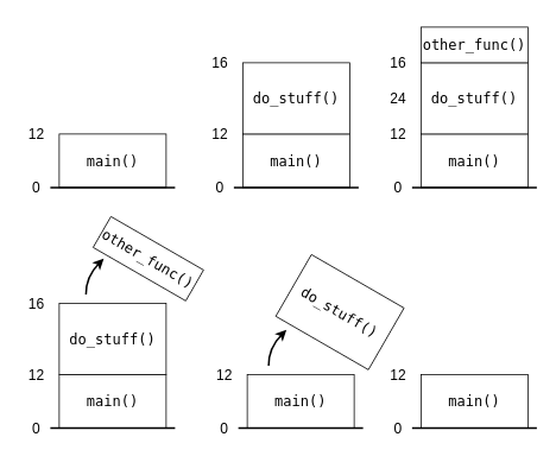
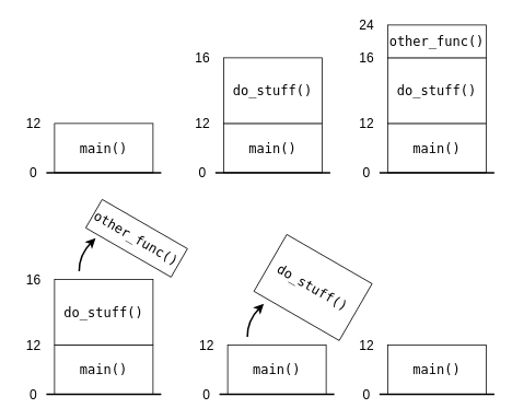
  <mxCell id="0" />
  <mxCell id="1" parent="0" />
  <mxCell id="2" value="&lt;pre&gt;main()&lt;/pre&gt;" style="rounded=0;whiteSpace=wrap;html=1;fontSize=16;" parent="1" vertex="1"><mxGeometry x="66" y="150" width="120" height="60" as="geometry" /></mxCell>
  <mxCell id="3" value="" style="endArrow=none;html=1;strokeWidth=2;fontSize=16;" edge="1" parent="1"><mxGeometry width="50" height="50" relative="1" as="geometry"><mxPoint x="56" y="210" as="sourcePoint" /><mxPoint x="196" y="210" as="targetPoint" /></mxGeometry></mxCell>
  <mxCell id="4" value="0" style="text;html=1;align=center;verticalAlign=middle;resizable=0;points=[];autosize=1;fontSize=16;" vertex="1" parent="1"><mxGeometry x="25" y="200" width="30" height="20" as="geometry" /></mxCell>
  <mxCell id="5" value="12" style="text;html=1;align=center;verticalAlign=middle;resizable=0;points=[];autosize=1;fontSize=16;" vertex="1" parent="1"><mxGeometry x="20" y="140" width="40" height="20" as="geometry" /></mxCell>
  <mxCell id="6" value="&lt;pre&gt;main()&lt;/pre&gt;" style="rounded=0;whiteSpace=wrap;html=1;fontSize=16;" vertex="1" parent="1"><mxGeometry x="272" y="150" width="120" height="60" as="geometry" /></mxCell>
  <mxCell id="7" value="" style="endArrow=none;html=1;strokeWidth=2;fontSize=16;" edge="1" parent="1"><mxGeometry width="50" height="50" relative="1" as="geometry"><mxPoint x="262" y="210" as="sourcePoint" /><mxPoint x="402" y="210" as="targetPoint" /></mxGeometry></mxCell>
  <mxCell id="8" value="0" style="text;html=1;align=center;verticalAlign=middle;resizable=0;points=[];autosize=1;fontSize=16;" vertex="1" parent="1"><mxGeometry x="231" y="200" width="30" height="20" as="geometry" /></mxCell>
  <mxCell id="9" value="12" style="text;html=1;align=center;verticalAlign=middle;resizable=0;points=[];autosize=1;fontSize=16;" vertex="1" parent="1"><mxGeometry x="226" y="140" width="40" height="20" as="geometry" /></mxCell>
  <mxCell id="10" value="&lt;pre&gt;do_stuff()&lt;/pre&gt;" style="rounded=0;whiteSpace=wrap;html=1;fontSize=16;" vertex="1" parent="1"><mxGeometry x="272" y="70" width="120" height="80" as="geometry" /></mxCell>
  <mxCell id="11" value="16" style="text;html=1;align=center;verticalAlign=middle;resizable=0;points=[];autosize=1;fontSize=16;" vertex="1" parent="1"><mxGeometry x="226" y="60" width="40" height="20" as="geometry" /></mxCell>
  <mxCell id="12" value="&lt;pre&gt;main()&lt;/pre&gt;" style="rounded=0;whiteSpace=wrap;html=1;fontSize=16;" vertex="1" parent="1"><mxGeometry x="472" y="150" width="120" height="60" as="geometry" /></mxCell>
  <mxCell id="13" value="" style="endArrow=none;html=1;strokeWidth=2;fontSize=16;" edge="1" parent="1"><mxGeometry width="50" height="50" relative="1" as="geometry"><mxPoint x="462" y="210" as="sourcePoint" /><mxPoint x="602" y="210" as="targetPoint" /></mxGeometry></mxCell>
  <mxCell id="14" value="0" style="text;html=1;align=center;verticalAlign=middle;resizable=0;points=[];autosize=1;fontSize=16;" vertex="1" parent="1"><mxGeometry x="431" y="200" width="30" height="20" as="geometry" /></mxCell>
  <mxCell id="15" value="12" style="text;html=1;align=center;verticalAlign=middle;resizable=0;points=[];autosize=1;fontSize=16;" vertex="1" parent="1"><mxGeometry x="426" y="140" width="40" height="20" as="geometry" /></mxCell>
  <mxCell id="16" value="&lt;pre&gt;do_stuff()&lt;/pre&gt;" style="rounded=0;whiteSpace=wrap;html=1;fontSize=16;" vertex="1" parent="1"><mxGeometry x="472" y="70" width="120" height="80" as="geometry" /></mxCell>
  <mxCell id="17" value="16" style="text;html=1;align=center;verticalAlign=middle;resizable=0;points=[];autosize=1;fontSize=16;" vertex="1" parent="1"><mxGeometry x="426" y="60" width="40" height="20" as="geometry" /></mxCell>
  <mxCell id="18" value="&lt;pre&gt;other_func()&lt;/pre&gt;" style="rounded=0;whiteSpace=wrap;html=1;fontSize=16;" vertex="1" parent="1"><mxGeometry x="472" y="30" width="120" height="40" as="geometry" /></mxCell>
- <mxCell id="19" value="24" style="text;html=1;align=center;verticalAlign=middle;resizable=0;points=[];autosize=1;fontSize=16;" vertex="1" parent="1"><mxGeometry x="426" y="100" width="40" height="20" as="geometry" /></mxCell>
+ <mxCell id="19" value="24" style="text;html=1;align=center;verticalAlign=middle;resizable=0;points=[];autosize=1;fontSize=16;" vertex="1" parent="1"><mxGeometry x="426" y="20" width="40" height="20" as="geometry" /></mxCell>
  <mxCell id="20" value="&lt;pre&gt;main()&lt;/pre&gt;" style="rounded=0;whiteSpace=wrap;html=1;fontSize=16;" vertex="1" parent="1"><mxGeometry x="66" y="420" width="120" height="60" as="geometry" /></mxCell>
  <mxCell id="21" value="" style="endArrow=none;html=1;strokeWidth=2;fontSize=16;" edge="1" parent="1"><mxGeometry width="50" height="50" relative="1" as="geometry"><mxPoint x="56" y="480" as="sourcePoint" /><mxPoint x="196" y="480" as="targetPoint" /></mxGeometry></mxCell>
  <mxCell id="22" value="0" style="text;html=1;align=center;verticalAlign=middle;resizable=0;points=[];autosize=1;fontSize=16;" vertex="1" parent="1"><mxGeometry x="25" y="470" width="30" height="20" as="geometry" /></mxCell>
  <mxCell id="23" value="12" style="text;html=1;align=center;verticalAlign=middle;resizable=0;points=[];autosize=1;fontSize=16;" vertex="1" parent="1"><mxGeometry x="20" y="410" width="40" height="20" as="geometry" /></mxCell>
  <mxCell id="24" value="&lt;pre&gt;do_stuff()&lt;/pre&gt;" style="rounded=0;whiteSpace=wrap;html=1;fontSize=16;" vertex="1" parent="1"><mxGeometry x="66" y="340" width="120" height="80" as="geometry" /></mxCell>
  <mxCell id="25" value="16" style="text;html=1;align=center;verticalAlign=middle;resizable=0;points=[];autosize=1;fontSize=16;" vertex="1" parent="1"><mxGeometry x="20" y="330" width="40" height="20" as="geometry" /></mxCell>
  <mxCell id="26" value="&lt;pre&gt;other_func()&lt;/pre&gt;" style="rounded=0;whiteSpace=wrap;html=1;fontSize=16;rotation=30;" vertex="1" parent="1"><mxGeometry x="106" y="270" width="120" height="40" as="geometry" /></mxCell>
  <mxCell id="27" value="&lt;pre&gt;main()&lt;/pre&gt;" style="rounded=0;whiteSpace=wrap;html=1;fontSize=16;" vertex="1" parent="1"><mxGeometry x="277" y="420" width="120" height="60" as="geometry" /></mxCell>
  <mxCell id="28" value="" style="endArrow=none;html=1;strokeWidth=2;fontSize=16;" edge="1" parent="1"><mxGeometry width="50" height="50" relative="1" as="geometry"><mxPoint x="267" y="480" as="sourcePoint" /><mxPoint x="407" y="480" as="targetPoint" /></mxGeometry></mxCell>
  <mxCell id="29" value="0" style="text;html=1;align=center;verticalAlign=middle;resizable=0;points=[];autosize=1;fontSize=16;" vertex="1" parent="1"><mxGeometry x="236" y="470" width="30" height="20" as="geometry" /></mxCell>
  <mxCell id="30" value="12" style="text;html=1;align=center;verticalAlign=middle;resizable=0;points=[];autosize=1;fontSize=16;" vertex="1" parent="1"><mxGeometry x="231" y="410" width="40" height="20" as="geometry" /></mxCell>
  <mxCell id="31" value="&lt;pre&gt;do_stuff()&lt;/pre&gt;" style="rounded=0;whiteSpace=wrap;html=1;fontSize=16;rotation=30;" vertex="1" parent="1"><mxGeometry x="321" y="310" width="120" height="80" as="geometry" /></mxCell>
  <mxCell id="32" value="&lt;pre&gt;main()&lt;/pre&gt;" style="rounded=0;whiteSpace=wrap;html=1;fontSize=16;" vertex="1" parent="1"><mxGeometry x="472" y="420" width="120" height="60" as="geometry" /></mxCell>
  <mxCell id="33" value="" style="endArrow=none;html=1;strokeWidth=2;fontSize=16;" edge="1" parent="1"><mxGeometry width="50" height="50" relative="1" as="geometry"><mxPoint x="462" y="480" as="sourcePoint" /><mxPoint x="602" y="480" as="targetPoint" /></mxGeometry></mxCell>
  <mxCell id="34" value="0" style="text;html=1;align=center;verticalAlign=middle;resizable=0;points=[];autosize=1;fontSize=16;" vertex="1" parent="1"><mxGeometry x="431" y="470" width="30" height="20" as="geometry" /></mxCell>
  <mxCell id="35" value="12" style="text;html=1;align=center;verticalAlign=middle;resizable=0;points=[];autosize=1;fontSize=16;" vertex="1" parent="1"><mxGeometry x="426" y="410" width="40" height="20" as="geometry" /></mxCell>
  <mxCell id="36" value="" style="curved=1;endArrow=classic;html=1;strokeWidth=2;fontSize=16;" edge="1" parent="1"><mxGeometry width="50" height="50" relative="1" as="geometry"><mxPoint x="96" y="330" as="sourcePoint" /><mxPoint x="116" y="290" as="targetPoint" /><Array as="points"><mxPoint x="96" y="310" /></Array></mxGeometry></mxCell>
  <mxCell id="37" value="" style="curved=1;endArrow=classic;html=1;strokeWidth=2;fontSize=16;" edge="1" parent="1"><mxGeometry width="50" height="50" relative="1" as="geometry"><mxPoint x="301" y="410" as="sourcePoint" /><mxPoint x="321" y="370" as="targetPoint" /><Array as="points"><mxPoint x="301" y="390" /></Array></mxGeometry></mxCell>
